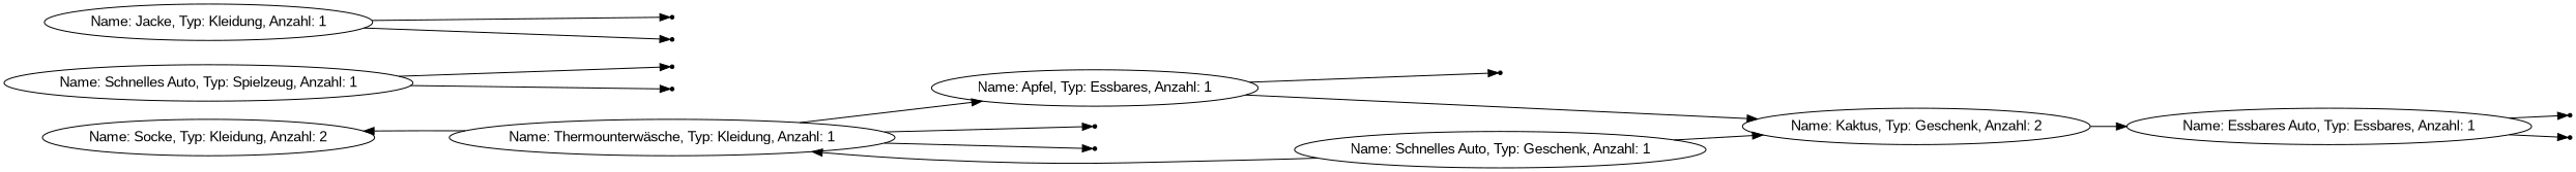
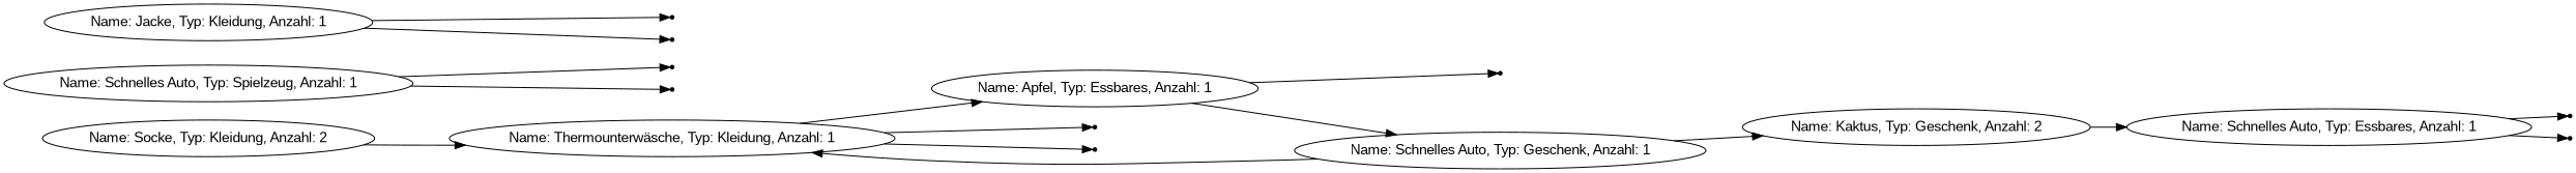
  digraph {
    rankdir=LR
    node [fontname=Arial shape=point]
    "Name: Socke, Typ: Kleidung, Anzahl: 2" [shape=""]
    "Name: Thermounterwäsche, Typ: Kleidung, Anzahl: 1" [shape=""]
    "Name: Apfel, Typ: Essbares, Anzahl: 1" [shape=""]
    null0
    "Name: Schnelles Auto, Typ: Geschenk, Anzahl: 1" [shape=""]
    null7
    null8
    "Name: Kaktus, Typ: Geschenk, Anzahl: 2" [shape=""]
-   "Name: Schnelles Auto, Typ: Essbares, Anzahl: 1" [label="Name: Essbares Auto, Typ: Essbares, Anzahl: 1" shape=""]
+   "Name: Schnelles Auto, Typ: Essbares, Anzahl: 1" [shape=""]
    "Name: Schnelles Auto, Typ: Spielzeug, Anzahl: 1" [shape=""]
    null5
    null6
    "Name: Jacke, Typ: Kleidung, Anzahl: 1" [shape=""]
    null1
    null2
    null3
    null4
-   "Name: Thermounterwäsche, Typ: Kleidung, Anzahl: 1" -> "Name: Socke, Typ: Kleidung, Anzahl: 2"
+   "Name: Socke, Typ: Kleidung, Anzahl: 2" -> "Name: Thermounterwäsche, Typ: Kleidung, Anzahl: 1"
    "Name: Thermounterwäsche, Typ: Kleidung, Anzahl: 1" -> "Name: Apfel, Typ: Essbares, Anzahl: 1"
    "Name: Thermounterwäsche, Typ: Kleidung, Anzahl: 1" -> null7
    "Name: Thermounterwäsche, Typ: Kleidung, Anzahl: 1" -> null8
    "Name: Apfel, Typ: Essbares, Anzahl: 1" -> null0
-   "Name: Apfel, Typ: Essbares, Anzahl: 1" -> "Name: Kaktus, Typ: Geschenk, Anzahl: 2"
+   "Name: Apfel, Typ: Essbares, Anzahl: 1" -> "Name: Schnelles Auto, Typ: Geschenk, Anzahl: 1"
    "Name: Schnelles Auto, Typ: Geschenk, Anzahl: 1" -> "Name: Thermounterwäsche, Typ: Kleidung, Anzahl: 1"
    "Name: Schnelles Auto, Typ: Geschenk, Anzahl: 1" -> "Name: Kaktus, Typ: Geschenk, Anzahl: 2"
    "Name: Kaktus, Typ: Geschenk, Anzahl: 2" -> "Name: Schnelles Auto, Typ: Essbares, Anzahl: 1"
    "Name: Schnelles Auto, Typ: Essbares, Anzahl: 1" -> null3
    "Name: Schnelles Auto, Typ: Essbares, Anzahl: 1" -> null4
    "Name: Schnelles Auto, Typ: Spielzeug, Anzahl: 1" -> null5
    "Name: Schnelles Auto, Typ: Spielzeug, Anzahl: 1" -> null6
    "Name: Jacke, Typ: Kleidung, Anzahl: 1" -> null1
    "Name: Jacke, Typ: Kleidung, Anzahl: 1" -> null2
  }
